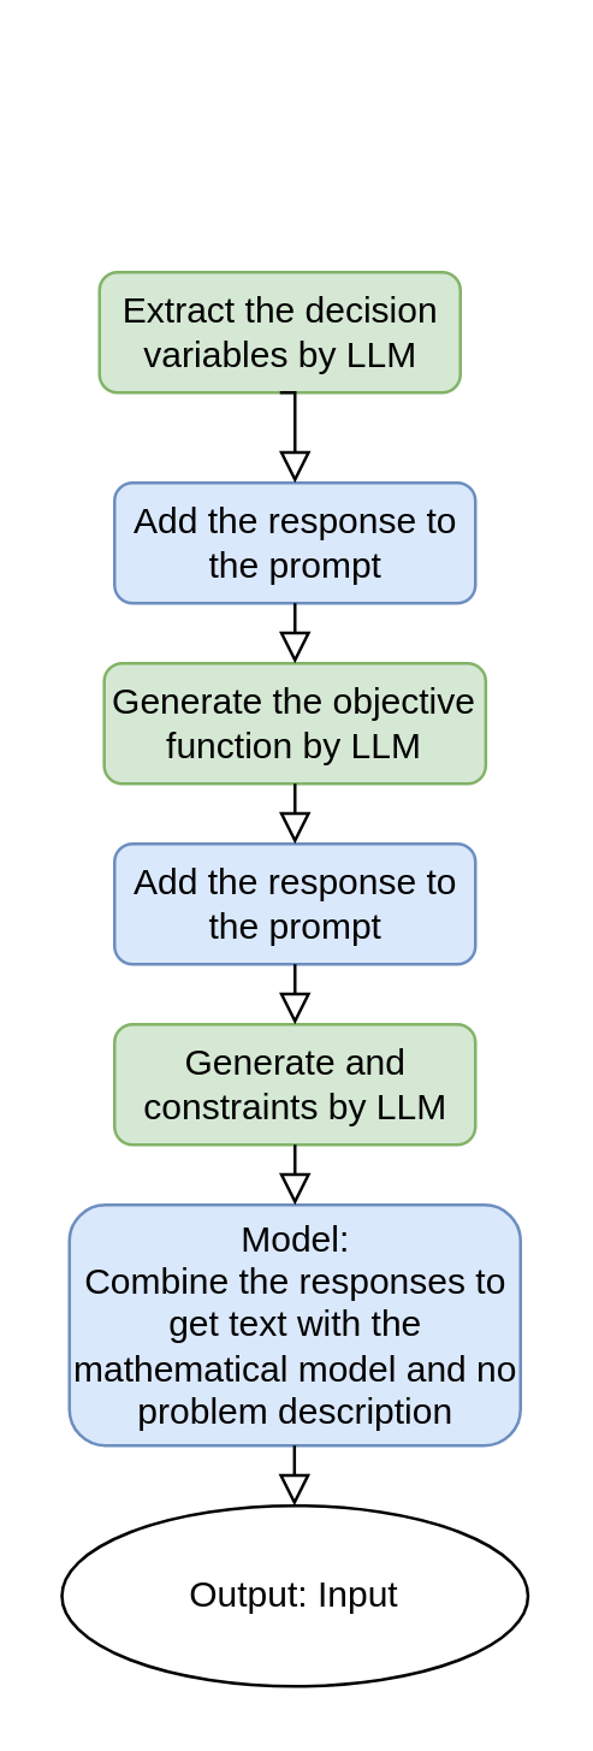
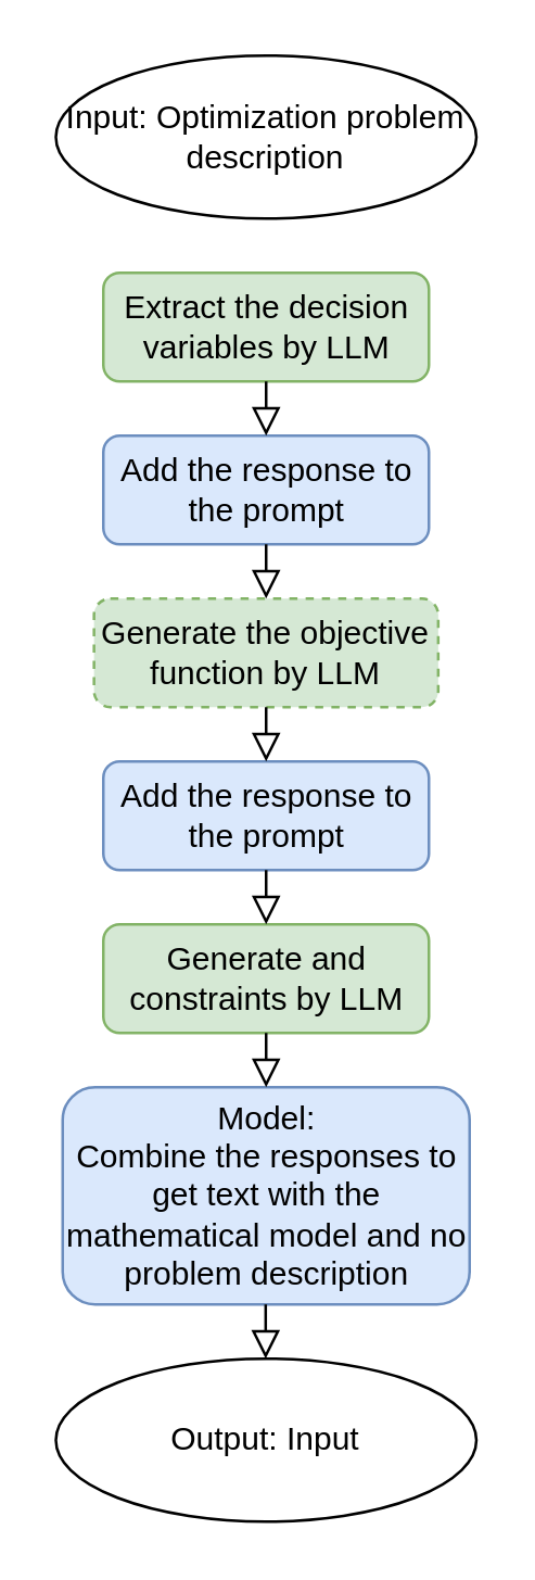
  <mxCell id="0" />
  <mxCell id="1" parent="0" />
- <mxCell id="3" value="Extract the decision variables by LLM" style="rounded=1;whiteSpace=wrap;html=1;fontSize=12;glass=0;strokeWidth=1;shadow=0;fillColor=#d5e8d4;strokeColor=#82b366;" vertex="1" parent="1"><mxGeometry x="32.5" y="90" width="120" height="40" as="geometry" /></mxCell>
+ <mxCell id="2" value="Input: Optimization problem description" style="ellipse;whiteSpace=wrap;html=1;" vertex="1" parent="1"><mxGeometry x="20" y="20" width="155" height="60" as="geometry" /></mxCell>
+ <mxCell id="3" value="Extract the decision variables by LLM" style="rounded=1;whiteSpace=wrap;html=1;fontSize=12;glass=0;strokeWidth=1;shadow=0;fillColor=#d5e8d4;strokeColor=#82b366;" vertex="1" parent="1"><mxGeometry x="37.5" y="100" width="120" height="40" as="geometry" /></mxCell>
  <mxCell id="4" value="Add the response to the prompt" style="rounded=1;whiteSpace=wrap;html=1;fontSize=12;glass=0;strokeWidth=1;shadow=0;fillColor=#dae8fc;strokeColor=#6c8ebf;" vertex="1" parent="1"><mxGeometry x="37.5" y="160" width="120" height="40" as="geometry" /></mxCell>
  <mxCell id="5" value="" style="rounded=0;html=1;jettySize=auto;orthogonalLoop=1;fontSize=11;endArrow=block;endFill=0;endSize=8;strokeWidth=1;shadow=0;labelBackgroundColor=none;edgeStyle=orthogonalEdgeStyle;entryX=0.5;entryY=0;entryDx=0;entryDy=0;exitX=0.5;exitY=1;exitDx=0;exitDy=0;" edge="1" parent="1" source="3" target="4"><mxGeometry relative="1" as="geometry"><mxPoint x="97.5" y="150" as="sourcePoint" /><mxPoint x="107.5" y="120" as="targetPoint" /></mxGeometry></mxCell>
- <mxCell id="6" value="Generate the objective function by LLM" style="rounded=1;whiteSpace=wrap;html=1;fontSize=12;glass=0;strokeWidth=1;shadow=0;fillColor=#d5e8d4;strokeColor=#82b366;" vertex="1" parent="1"><mxGeometry x="34.06" y="220" width="126.88" height="40" as="geometry" /></mxCell>
+ <mxCell id="6" value="Generate the objective function by LLM" style="rounded=1;whiteSpace=wrap;html=1;fontSize=12;glass=0;strokeWidth=1;shadow=0;fillColor=#d5e8d4;strokeColor=#82b366;dashed=1;" vertex="1" parent="1"><mxGeometry x="34.06" y="220" width="126.88" height="40" as="geometry" /></mxCell>
  <mxCell id="7" value="Add the response to the prompt" style="rounded=1;whiteSpace=wrap;html=1;fontSize=12;glass=0;strokeWidth=1;shadow=0;fillColor=#dae8fc;strokeColor=#6c8ebf;" vertex="1" parent="1"><mxGeometry x="37.5" y="280" width="120" height="40" as="geometry" /></mxCell>
  <mxCell id="8" value="" style="rounded=0;html=1;jettySize=auto;orthogonalLoop=1;fontSize=11;endArrow=block;endFill=0;endSize=8;strokeWidth=1;shadow=0;labelBackgroundColor=none;edgeStyle=orthogonalEdgeStyle;entryX=0.5;entryY=0;entryDx=0;entryDy=0;exitX=0.5;exitY=1;exitDx=0;exitDy=0;" edge="1" parent="1" source="6" target="7"><mxGeometry relative="1" as="geometry"><mxPoint x="27.5" y="210" as="sourcePoint" /><mxPoint x="37.5" y="180" as="targetPoint" /></mxGeometry></mxCell>
  <mxCell id="9" value="Generate and constraints by LLM" style="rounded=1;whiteSpace=wrap;html=1;fontSize=12;glass=0;strokeWidth=1;shadow=0;fillColor=#d5e8d4;strokeColor=#82b366;" vertex="1" parent="1"><mxGeometry x="37.5" y="340" width="120" height="40" as="geometry" /></mxCell>
  <mxCell id="10" value="Model: &lt;br&gt;Combine the responses to get text with the mathematical model and no problem description" style="rounded=1;whiteSpace=wrap;html=1;fontSize=12;glass=0;strokeWidth=1;shadow=0;fillColor=#dae8fc;strokeColor=#6c8ebf;" vertex="1" parent="1"><mxGeometry x="22.5" y="400" width="150" height="80" as="geometry" /></mxCell>
  <mxCell id="11" value="" style="rounded=0;html=1;jettySize=auto;orthogonalLoop=1;fontSize=11;endArrow=block;endFill=0;endSize=8;strokeWidth=1;shadow=0;labelBackgroundColor=none;edgeStyle=orthogonalEdgeStyle;entryX=0.5;entryY=0;entryDx=0;entryDy=0;exitX=0.5;exitY=1;exitDx=0;exitDy=0;" edge="1" parent="1" source="9" target="10"><mxGeometry relative="1" as="geometry"><mxPoint x="-42.5" y="270" as="sourcePoint" /><mxPoint x="-32.5" y="240" as="targetPoint" /></mxGeometry></mxCell>
  <mxCell id="12" value="" style="rounded=0;html=1;jettySize=auto;orthogonalLoop=1;fontSize=11;endArrow=block;endFill=0;endSize=8;strokeWidth=1;shadow=0;labelBackgroundColor=none;edgeStyle=orthogonalEdgeStyle;exitX=0.5;exitY=1;exitDx=0;exitDy=0;entryX=0.5;entryY=0;entryDx=0;entryDy=0;" edge="1" parent="1" source="4" target="6"><mxGeometry relative="1" as="geometry"><mxPoint x="97.5" y="270" as="sourcePoint" /><mxPoint x="87.5" y="220" as="targetPoint" /></mxGeometry></mxCell>
  <mxCell id="13" value="" style="rounded=0;html=1;jettySize=auto;orthogonalLoop=1;fontSize=11;endArrow=block;endFill=0;endSize=8;strokeWidth=1;shadow=0;labelBackgroundColor=none;edgeStyle=orthogonalEdgeStyle;exitX=0.5;exitY=1;exitDx=0;exitDy=0;entryX=0.5;entryY=0;entryDx=0;entryDy=0;" edge="1" parent="1" source="7" target="9"><mxGeometry relative="1" as="geometry"><mxPoint x="97.5" y="390" as="sourcePoint" /><mxPoint x="87.5" y="340" as="targetPoint" /></mxGeometry></mxCell>
  <mxCell id="14" value="Output: Input" style="ellipse;whiteSpace=wrap;html=1;" vertex="1" parent="1"><mxGeometry x="20" y="500" width="155" height="60" as="geometry" /></mxCell>
  <mxCell id="15" value="" style="rounded=0;html=1;jettySize=auto;orthogonalLoop=1;fontSize=11;endArrow=block;endFill=0;endSize=8;strokeWidth=1;shadow=0;labelBackgroundColor=none;edgeStyle=orthogonalEdgeStyle;entryX=0.5;entryY=0;entryDx=0;entryDy=0;exitX=0.5;exitY=1;exitDx=0;exitDy=0;" edge="1" parent="1"><mxGeometry relative="1" as="geometry"><mxPoint x="97.33" y="480" as="sourcePoint" /><mxPoint x="97.33" y="500" as="targetPoint" /></mxGeometry></mxCell>
